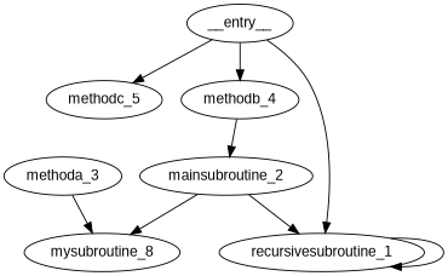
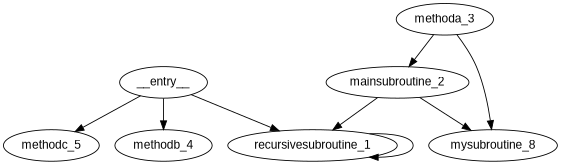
  digraph {
    fontname="Liberation Sans"
    node [fontname="Liberation Sans"]
    edge [fontname="Liberation Sans"]
    n1 [label=methodc_5]
    n2 [label=methodb_4]
    n3 [label=mainsubroutine_2]
    n4 [label=mysubroutine_8]
    n5 [label=recursivesubroutine_1]
    n6 [label=methoda_3]
    n7 [label=__entry__]
-   n2 -> n3
+   n6 -> n3
    n3 -> n4
    n3 -> n5
    n5 -> n5
    n6 -> n4
    n7 -> n1
    n7 -> n2
    n7 -> n5
  }
